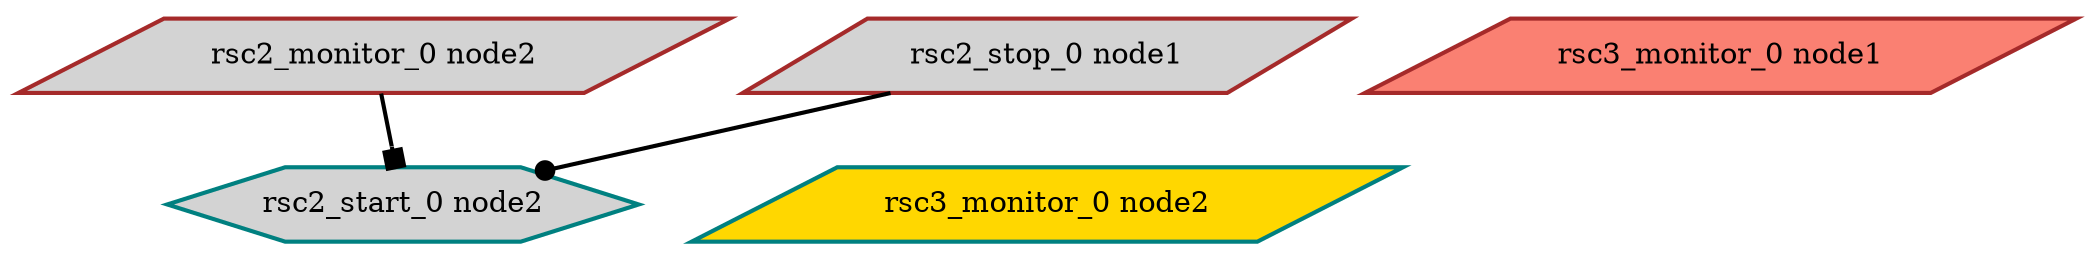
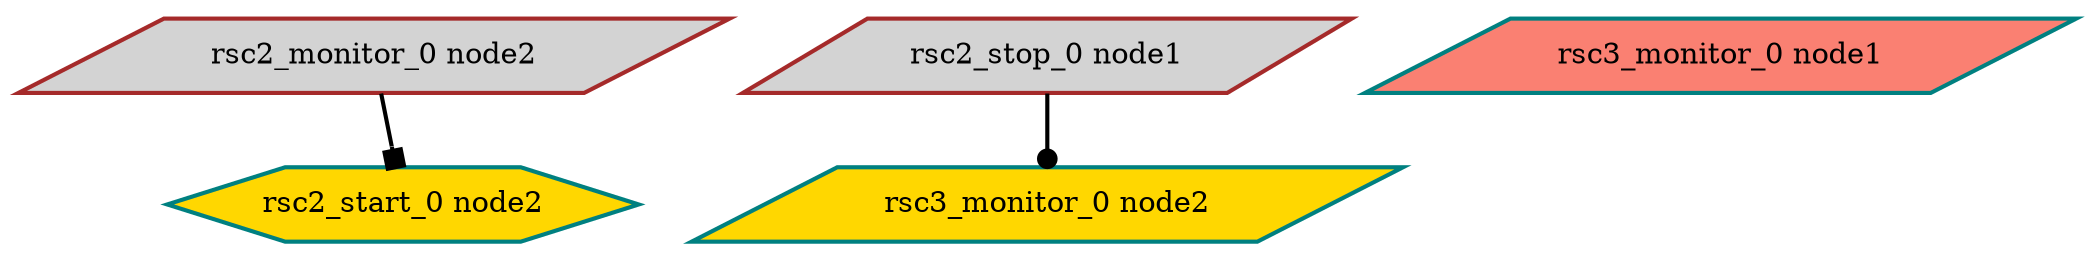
  digraph {
    node [color=brown fillcolor=lightgrey fontcolor=black shape=parallelogram style="bold,filled"]
    edge [style=bold]
    "rsc2_monitor_0 node2"
-   "rsc2_start_0 node2" [color=teal shape=hexagon]
+   "rsc2_start_0 node2" [color=teal fillcolor=gold shape=hexagon]
    "rsc2_stop_0 node1"
-   "rsc3_monitor_0 node1" [fillcolor=salmon]
+   "rsc3_monitor_0 node1" [color=teal fillcolor=salmon]
    "rsc3_monitor_0 node2" [color=teal fillcolor=gold]
    "rsc2_monitor_0 node2" -> "rsc2_start_0 node2" [arrowhead=box]
-   "rsc2_stop_0 node1" -> "rsc2_start_0 node2" [arrowhead=dot]
+   "rsc2_stop_0 node1" -> "rsc3_monitor_0 node2" [arrowhead=dot]
  }
